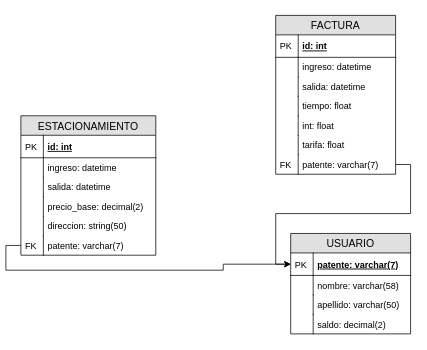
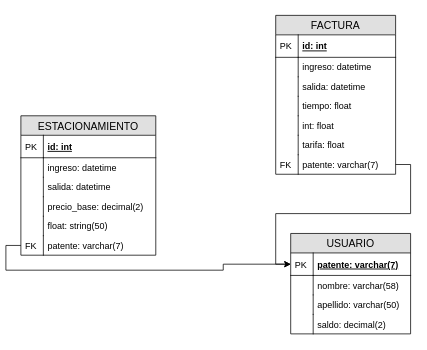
  <mxCell id="0" />
  <mxCell id="1" parent="0" />
  <mxCell id="2" value="ESTACIONAMIENTO" style="swimlane;fontStyle=0;childLayout=stackLayout;horizontal=1;startSize=26;fillColor=#e0e0e0;horizontalStack=0;resizeParent=1;resizeParentMax=0;resizeLast=0;collapsible=1;marginBottom=0;swimlaneFillColor=#ffffff;align=center;fontSize=14;" vertex="1" parent="1"><mxGeometry x="20" y="154" width="180" height="186" as="geometry" /></mxCell>
  <mxCell id="3" value="id: int" style="shape=partialRectangle;top=0;left=0;right=0;bottom=1;align=left;verticalAlign=middle;fillColor=none;spacingLeft=34;spacingRight=4;overflow=hidden;rotatable=0;points=[[0,0.5],[1,0.5]];portConstraint=eastwest;dropTarget=0;fontStyle=5;fontSize=12;" vertex="1" parent="2"><mxGeometry y="26" width="180" height="30" as="geometry" /></mxCell>
  <mxCell id="4" value="PK" style="shape=partialRectangle;top=0;left=0;bottom=0;fillColor=none;align=left;verticalAlign=middle;spacingLeft=4;spacingRight=4;overflow=hidden;rotatable=0;points=[];portConstraint=eastwest;part=1;fontSize=12;" vertex="1" connectable="0" parent="3"><mxGeometry width="30" height="30" as="geometry" /></mxCell>
  <mxCell id="5" value="ingreso: datetime" style="shape=partialRectangle;top=0;left=0;right=0;bottom=0;align=left;verticalAlign=top;fillColor=none;spacingLeft=34;spacingRight=4;overflow=hidden;rotatable=0;points=[[0,0.5],[1,0.5]];portConstraint=eastwest;dropTarget=0;fontSize=12;" vertex="1" parent="2"><mxGeometry y="56" width="180" height="26" as="geometry" /></mxCell>
  <mxCell id="6" value="" style="shape=partialRectangle;top=0;left=0;bottom=0;fillColor=none;align=left;verticalAlign=top;spacingLeft=4;spacingRight=4;overflow=hidden;rotatable=0;points=[];portConstraint=eastwest;part=1;fontSize=12;" vertex="1" connectable="0" parent="5"><mxGeometry width="30" height="26" as="geometry" /></mxCell>
  <mxCell id="7" value="salida: datetime" style="shape=partialRectangle;top=0;left=0;right=0;bottom=0;align=left;verticalAlign=top;fillColor=none;spacingLeft=34;spacingRight=4;overflow=hidden;rotatable=0;points=[[0,0.5],[1,0.5]];portConstraint=eastwest;dropTarget=0;fontSize=12;" vertex="1" parent="2"><mxGeometry y="82" width="180" height="26" as="geometry" /></mxCell>
  <mxCell id="8" value="" style="shape=partialRectangle;top=0;left=0;bottom=0;fillColor=none;align=left;verticalAlign=top;spacingLeft=4;spacingRight=4;overflow=hidden;rotatable=0;points=[];portConstraint=eastwest;part=1;fontSize=12;" vertex="1" connectable="0" parent="7"><mxGeometry width="30" height="26" as="geometry" /></mxCell>
  <mxCell id="9" value="precio_base: decimal(2)" style="shape=partialRectangle;top=0;left=0;right=0;bottom=0;align=left;verticalAlign=top;fillColor=none;spacingLeft=34;spacingRight=4;overflow=hidden;rotatable=0;points=[[0,0.5],[1,0.5]];portConstraint=eastwest;dropTarget=0;fontSize=12;" vertex="1" parent="2"><mxGeometry y="108" width="180" height="26" as="geometry" /></mxCell>
  <mxCell id="10" value="" style="shape=partialRectangle;top=0;left=0;bottom=0;fillColor=none;align=left;verticalAlign=top;spacingLeft=4;spacingRight=4;overflow=hidden;rotatable=0;points=[];portConstraint=eastwest;part=1;fontSize=12;" vertex="1" connectable="0" parent="9"><mxGeometry width="30" height="26" as="geometry" /></mxCell>
- <mxCell id="11" value="direccion: string(50)" style="shape=partialRectangle;top=0;left=0;right=0;bottom=0;align=left;verticalAlign=top;fillColor=none;spacingLeft=34;spacingRight=4;overflow=hidden;rotatable=0;points=[[0,0.5],[1,0.5]];portConstraint=eastwest;dropTarget=0;fontSize=12;" vertex="1" parent="2"><mxGeometry y="134" width="180" height="26" as="geometry" /></mxCell>
+ <mxCell id="11" value="float: string(50)" style="shape=partialRectangle;top=0;left=0;right=0;bottom=0;align=left;verticalAlign=top;fillColor=none;spacingLeft=34;spacingRight=4;overflow=hidden;rotatable=0;points=[[0,0.5],[1,0.5]];portConstraint=eastwest;dropTarget=0;fontSize=12;" vertex="1" parent="2"><mxGeometry y="134" width="180" height="26" as="geometry" /></mxCell>
  <mxCell id="12" value="" style="shape=partialRectangle;top=0;left=0;bottom=0;fillColor=none;align=left;verticalAlign=top;spacingLeft=4;spacingRight=4;overflow=hidden;rotatable=0;points=[];portConstraint=eastwest;part=1;fontSize=12;" vertex="1" connectable="0" parent="11"><mxGeometry width="30" height="26" as="geometry" /></mxCell>
  <mxCell id="13" value="patente: varchar(7)" style="shape=partialRectangle;top=0;left=0;right=0;bottom=0;align=left;verticalAlign=top;fillColor=none;spacingLeft=34;spacingRight=4;overflow=hidden;rotatable=0;points=[[0,0.5],[1,0.5]];portConstraint=eastwest;dropTarget=0;fontSize=12;" vertex="1" parent="2"><mxGeometry y="160" width="180" height="26" as="geometry" /></mxCell>
  <mxCell id="14" value="FK" style="shape=partialRectangle;top=0;left=0;bottom=0;fillColor=none;align=left;verticalAlign=top;spacingLeft=4;spacingRight=4;overflow=hidden;rotatable=0;points=[];portConstraint=eastwest;part=1;fontSize=12;" vertex="1" connectable="0" parent="13"><mxGeometry width="30" height="26" as="geometry" /></mxCell>
  <mxCell id="15" value="FACTURA" style="swimlane;fontStyle=0;childLayout=stackLayout;horizontal=1;startSize=26;fillColor=#e0e0e0;horizontalStack=0;resizeParent=1;resizeParentMax=0;resizeLast=0;collapsible=1;marginBottom=0;swimlaneFillColor=#ffffff;align=center;fontSize=14;" vertex="1" parent="1"><mxGeometry x="360" y="20" width="160" height="212" as="geometry" /></mxCell>
  <mxCell id="16" value="id: int" style="shape=partialRectangle;top=0;left=0;right=0;bottom=1;align=left;verticalAlign=middle;fillColor=none;spacingLeft=34;spacingRight=4;overflow=hidden;rotatable=0;points=[[0,0.5],[1,0.5]];portConstraint=eastwest;dropTarget=0;fontStyle=5;fontSize=12;" vertex="1" parent="15"><mxGeometry y="26" width="160" height="30" as="geometry" /></mxCell>
  <mxCell id="17" value="PK" style="shape=partialRectangle;top=0;left=0;bottom=0;fillColor=none;align=left;verticalAlign=middle;spacingLeft=4;spacingRight=4;overflow=hidden;rotatable=0;points=[];portConstraint=eastwest;part=1;fontSize=12;" vertex="1" connectable="0" parent="16"><mxGeometry width="30" height="30" as="geometry" /></mxCell>
  <mxCell id="18" value="ingreso: datetime" style="shape=partialRectangle;top=0;left=0;right=0;bottom=0;align=left;verticalAlign=top;fillColor=none;spacingLeft=34;spacingRight=4;overflow=hidden;rotatable=0;points=[[0,0.5],[1,0.5]];portConstraint=eastwest;dropTarget=0;fontSize=12;" vertex="1" parent="15"><mxGeometry y="56" width="160" height="26" as="geometry" /></mxCell>
  <mxCell id="19" value="" style="shape=partialRectangle;top=0;left=0;bottom=0;fillColor=none;align=left;verticalAlign=top;spacingLeft=4;spacingRight=4;overflow=hidden;rotatable=0;points=[];portConstraint=eastwest;part=1;fontSize=12;" vertex="1" connectable="0" parent="18"><mxGeometry width="30" height="26" as="geometry" /></mxCell>
  <mxCell id="20" value="salida: datetime" style="shape=partialRectangle;top=0;left=0;right=0;bottom=0;align=left;verticalAlign=top;fillColor=none;spacingLeft=34;spacingRight=4;overflow=hidden;rotatable=0;points=[[0,0.5],[1,0.5]];portConstraint=eastwest;dropTarget=0;fontSize=12;" vertex="1" parent="15"><mxGeometry y="82" width="160" height="26" as="geometry" /></mxCell>
  <mxCell id="21" value="" style="shape=partialRectangle;top=0;left=0;bottom=0;fillColor=none;align=left;verticalAlign=top;spacingLeft=4;spacingRight=4;overflow=hidden;rotatable=0;points=[];portConstraint=eastwest;part=1;fontSize=12;" vertex="1" connectable="0" parent="20"><mxGeometry width="30" height="26" as="geometry" /></mxCell>
  <mxCell id="22" value="tiempo: float" style="shape=partialRectangle;top=0;left=0;right=0;bottom=0;align=left;verticalAlign=top;fillColor=none;spacingLeft=34;spacingRight=4;overflow=hidden;rotatable=0;points=[[0,0.5],[1,0.5]];portConstraint=eastwest;dropTarget=0;fontSize=12;" vertex="1" parent="15"><mxGeometry y="108" width="160" height="26" as="geometry" /></mxCell>
  <mxCell id="23" value="" style="shape=partialRectangle;top=0;left=0;bottom=0;fillColor=none;align=left;verticalAlign=top;spacingLeft=4;spacingRight=4;overflow=hidden;rotatable=0;points=[];portConstraint=eastwest;part=1;fontSize=12;" vertex="1" connectable="0" parent="22"><mxGeometry width="30" height="26" as="geometry" /></mxCell>
  <mxCell id="24" value="int: float" style="shape=partialRectangle;top=0;left=0;right=0;bottom=0;align=left;verticalAlign=top;fillColor=none;spacingLeft=34;spacingRight=4;overflow=hidden;rotatable=0;points=[[0,0.5],[1,0.5]];portConstraint=eastwest;dropTarget=0;fontSize=12;" vertex="1" parent="15"><mxGeometry y="134" width="160" height="26" as="geometry" /></mxCell>
  <mxCell id="25" value="" style="shape=partialRectangle;top=0;left=0;bottom=0;fillColor=none;align=left;verticalAlign=top;spacingLeft=4;spacingRight=4;overflow=hidden;rotatable=0;points=[];portConstraint=eastwest;part=1;fontSize=12;" vertex="1" connectable="0" parent="24"><mxGeometry width="30" height="26" as="geometry" /></mxCell>
  <mxCell id="26" value="tarifa: float" style="shape=partialRectangle;top=0;left=0;right=0;bottom=0;align=left;verticalAlign=top;fillColor=none;spacingLeft=34;spacingRight=4;overflow=hidden;rotatable=0;points=[[0,0.5],[1,0.5]];portConstraint=eastwest;dropTarget=0;fontSize=12;" vertex="1" parent="15"><mxGeometry y="160" width="160" height="26" as="geometry" /></mxCell>
  <mxCell id="27" value="" style="shape=partialRectangle;top=0;left=0;bottom=0;fillColor=none;align=left;verticalAlign=top;spacingLeft=4;spacingRight=4;overflow=hidden;rotatable=0;points=[];portConstraint=eastwest;part=1;fontSize=12;" vertex="1" connectable="0" parent="26"><mxGeometry width="30" height="26" as="geometry" /></mxCell>
  <mxCell id="28" value="patente: varchar(7)" style="shape=partialRectangle;top=0;left=0;right=0;bottom=0;align=left;verticalAlign=top;fillColor=none;spacingLeft=34;spacingRight=4;overflow=hidden;rotatable=0;points=[[0,0.5],[1,0.5]];portConstraint=eastwest;dropTarget=0;fontSize=12;" vertex="1" parent="15"><mxGeometry y="186" width="160" height="26" as="geometry" /></mxCell>
  <mxCell id="29" value="FK" style="shape=partialRectangle;top=0;left=0;bottom=0;fillColor=none;align=left;verticalAlign=top;spacingLeft=4;spacingRight=4;overflow=hidden;rotatable=0;points=[];portConstraint=eastwest;part=1;fontSize=12;" vertex="1" connectable="0" parent="28"><mxGeometry width="30" height="26" as="geometry" /></mxCell>
  <mxCell id="30" value="USUARIO" style="swimlane;fontStyle=0;childLayout=stackLayout;horizontal=1;startSize=26;fillColor=#e0e0e0;horizontalStack=0;resizeParent=1;resizeParentMax=0;resizeLast=0;collapsible=1;marginBottom=0;swimlaneFillColor=#ffffff;align=center;fontSize=14;" vertex="1" parent="1"><mxGeometry x="380" y="311" width="160" height="134" as="geometry" /></mxCell>
  <mxCell id="31" value="patente: varchar(7)" style="shape=partialRectangle;top=0;left=0;right=0;bottom=1;align=left;verticalAlign=middle;fillColor=none;spacingLeft=34;spacingRight=4;overflow=hidden;rotatable=0;points=[[0,0.5],[1,0.5]];portConstraint=eastwest;dropTarget=0;fontStyle=5;fontSize=12;" vertex="1" parent="30"><mxGeometry y="26" width="160" height="30" as="geometry" /></mxCell>
  <mxCell id="32" value="PK" style="shape=partialRectangle;top=0;left=0;bottom=0;fillColor=none;align=left;verticalAlign=middle;spacingLeft=4;spacingRight=4;overflow=hidden;rotatable=0;points=[];portConstraint=eastwest;part=1;fontSize=12;" vertex="1" connectable="0" parent="31"><mxGeometry width="30" height="30" as="geometry" /></mxCell>
  <mxCell id="33" value="nombre: varchar(58)" style="shape=partialRectangle;top=0;left=0;right=0;bottom=0;align=left;verticalAlign=top;fillColor=none;spacingLeft=34;spacingRight=4;overflow=hidden;rotatable=0;points=[[0,0.5],[1,0.5]];portConstraint=eastwest;dropTarget=0;fontSize=12;" vertex="1" parent="30"><mxGeometry y="56" width="160" height="26" as="geometry" /></mxCell>
  <mxCell id="34" value="" style="shape=partialRectangle;top=0;left=0;bottom=0;fillColor=none;align=left;verticalAlign=top;spacingLeft=4;spacingRight=4;overflow=hidden;rotatable=0;points=[];portConstraint=eastwest;part=1;fontSize=12;" vertex="1" connectable="0" parent="33"><mxGeometry width="30" height="26" as="geometry" /></mxCell>
  <mxCell id="35" value="apellido: varchar(50)" style="shape=partialRectangle;top=0;left=0;right=0;bottom=0;align=left;verticalAlign=top;fillColor=none;spacingLeft=34;spacingRight=4;overflow=hidden;rotatable=0;points=[[0,0.5],[1,0.5]];portConstraint=eastwest;dropTarget=0;fontSize=12;" vertex="1" parent="30"><mxGeometry y="82" width="160" height="26" as="geometry" /></mxCell>
  <mxCell id="36" value="" style="shape=partialRectangle;top=0;left=0;bottom=0;fillColor=none;align=left;verticalAlign=top;spacingLeft=4;spacingRight=4;overflow=hidden;rotatable=0;points=[];portConstraint=eastwest;part=1;fontSize=12;" vertex="1" connectable="0" parent="35"><mxGeometry width="30" height="26" as="geometry" /></mxCell>
  <mxCell id="37" value="saldo: decimal(2)" style="shape=partialRectangle;top=0;left=0;right=0;bottom=0;align=left;verticalAlign=top;fillColor=none;spacingLeft=34;spacingRight=4;overflow=hidden;rotatable=0;points=[[0,0.5],[1,0.5]];portConstraint=eastwest;dropTarget=0;fontSize=12;" vertex="1" parent="30"><mxGeometry y="108" width="160" height="26" as="geometry" /></mxCell>
  <mxCell id="38" value="" style="shape=partialRectangle;top=0;left=0;bottom=0;fillColor=none;align=left;verticalAlign=top;spacingLeft=4;spacingRight=4;overflow=hidden;rotatable=0;points=[];portConstraint=eastwest;part=1;fontSize=12;" vertex="1" connectable="0" parent="37"><mxGeometry width="30" height="26" as="geometry" /></mxCell>
  <mxCell id="39" style="edgeStyle=orthogonalEdgeStyle;rounded=0;orthogonalLoop=1;jettySize=auto;html=1;exitX=1;exitY=0.5;exitDx=0;exitDy=0;entryX=0;entryY=0.5;entryDx=0;entryDy=0;" edge="1" parent="1" source="28" target="31"><mxGeometry relative="1" as="geometry" /></mxCell>
  <mxCell id="40" style="edgeStyle=orthogonalEdgeStyle;rounded=0;orthogonalLoop=1;jettySize=auto;html=1;exitX=0;exitY=0.5;exitDx=0;exitDy=0;entryX=0;entryY=0.5;entryDx=0;entryDy=0;" edge="1" parent="1" source="13" target="31"><mxGeometry relative="1" as="geometry" /></mxCell>
